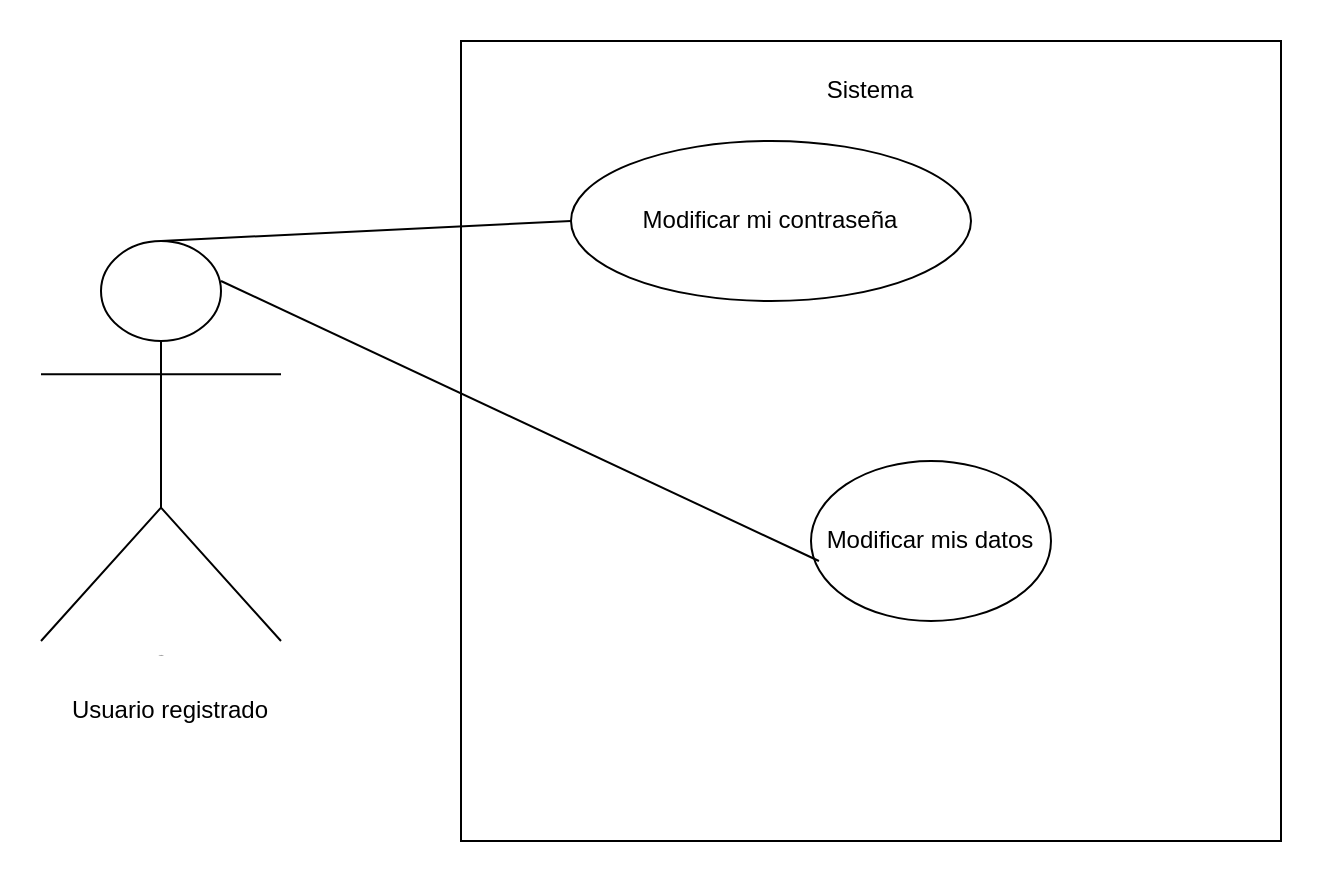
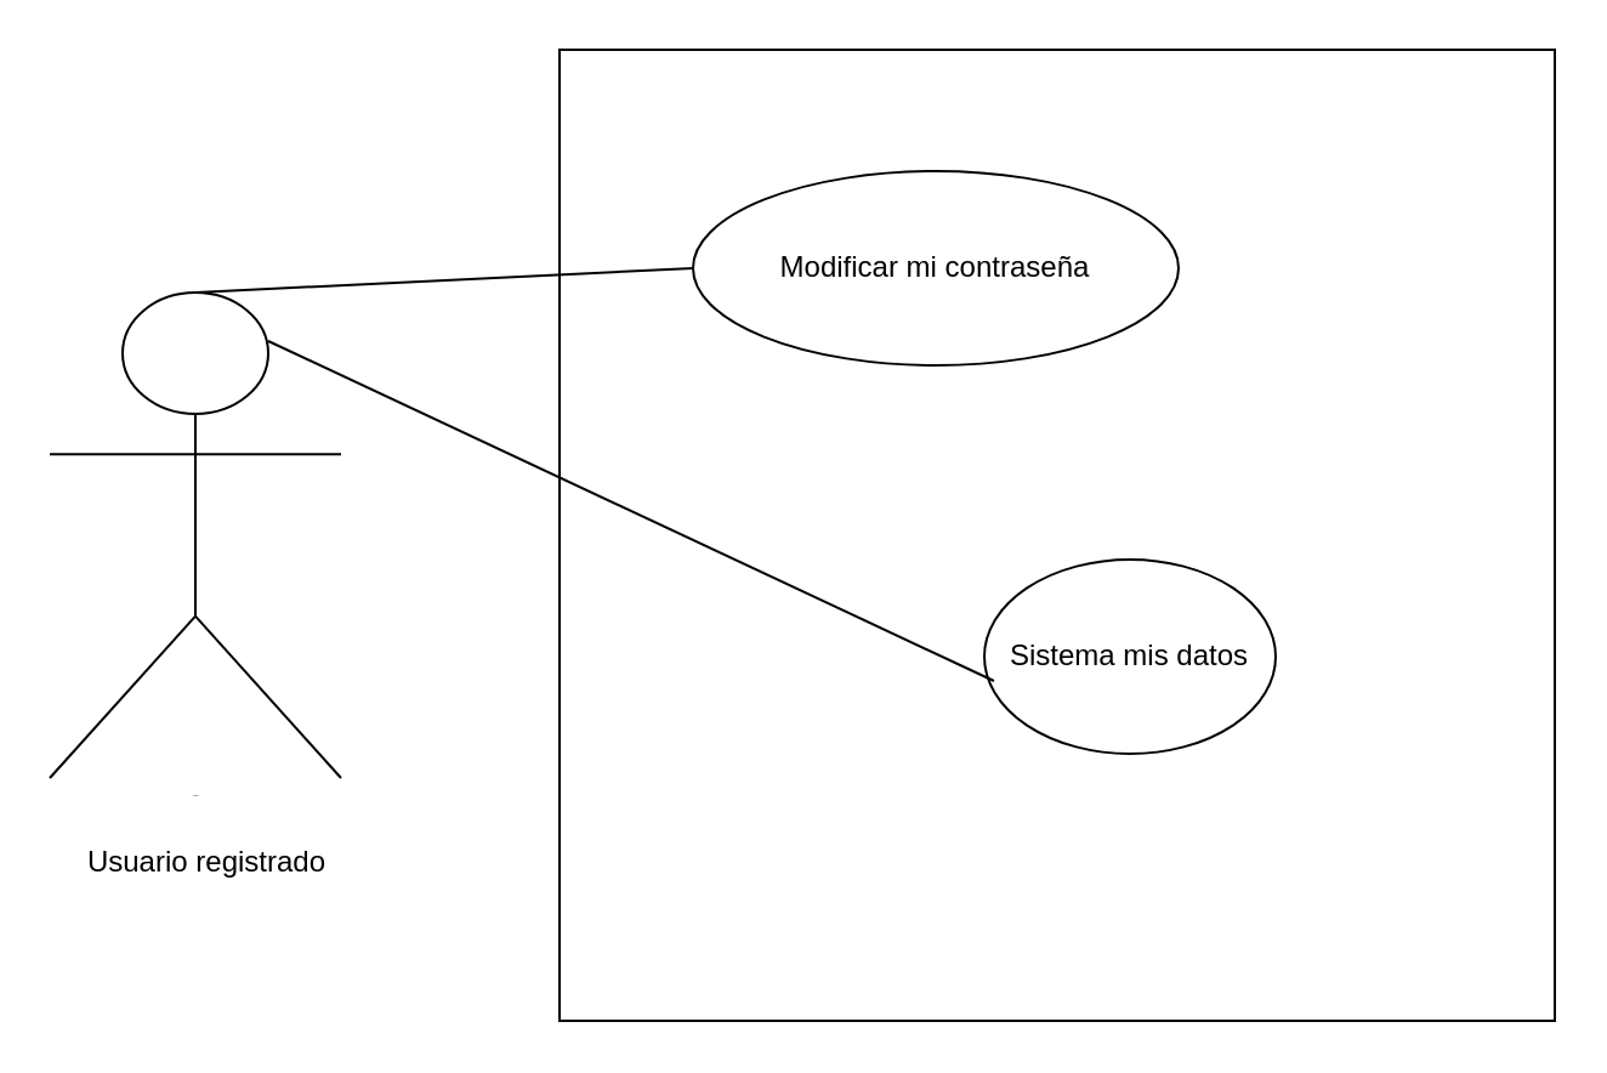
  <mxCell id="0" />
  <mxCell id="1" parent="0" />
  <mxCell id="2" value="Actor" style="shape=umlActor;verticalLabelPosition=bottom;verticalAlign=top;html=1;outlineConnect=0;fontSize=1;" vertex="1" parent="1"><mxGeometry x="20" y="120" width="120" height="200" as="geometry" /></mxCell>
  <mxCell id="3" value="Usuario registrado" style="text;html=1;strokeColor=none;fillColor=none;align=center;verticalAlign=middle;whiteSpace=wrap;rounded=0;" vertex="1" parent="1"><mxGeometry x="20" y="340" width="130" height="30" as="geometry" /></mxCell>
  <mxCell id="4" value="" style="rounded=0;whiteSpace=wrap;html=1;" vertex="1" parent="1"><mxGeometry x="230" width="410" height="400" as="geometry" y="20" /></mxCell>
- <mxCell id="5" value="Sistema" style="text;html=1;strokeColor=none;fillColor=none;align=center;verticalAlign=middle;whiteSpace=wrap;rounded=0;" vertex="1" parent="1"><mxGeometry x="405" y="30" width="60" height="30" as="geometry" /></mxCell>
  <mxCell id="6" value="Modificar mi contraseña" style="ellipse;whiteSpace=wrap;html=1;" vertex="1" parent="1"><mxGeometry x="285" y="70" width="200" height="80" as="geometry" /></mxCell>
- <mxCell id="7" value="Modificar mis datos" style="ellipse;whiteSpace=wrap;html=1;" vertex="1" parent="1"><mxGeometry x="405" y="230" width="120" height="80" as="geometry" /></mxCell>
+ <mxCell id="7" value="Sistema mis datos" style="ellipse;whiteSpace=wrap;html=1;" vertex="1" parent="1"><mxGeometry x="405" y="230" width="120" height="80" as="geometry" /></mxCell>
  <mxCell id="8" value="" style="endArrow=none;html=1;rounded=0;entryX=0.033;entryY=0.625;entryDx=0;entryDy=0;entryPerimeter=0;exitX=0.75;exitY=0.1;exitDx=0;exitDy=0;exitPerimeter=0;" edge="1" parent="1" source="2" target="7"><mxGeometry width="50" height="50" relative="1" as="geometry"><mxPoint x="280" y="400" as="sourcePoint" /><mxPoint x="330" y="350" as="targetPoint" /></mxGeometry></mxCell>
  <mxCell id="9" value="" style="endArrow=none;html=1;rounded=0;entryX=0;entryY=0.5;entryDx=0;entryDy=0;exitX=0.5;exitY=0;exitDx=0;exitDy=0;exitPerimeter=0;" edge="1" parent="1" source="2" target="6"><mxGeometry width="50" height="50" relative="1" as="geometry"><mxPoint x="280" y="400" as="sourcePoint" /><mxPoint x="330" y="350" as="targetPoint" /></mxGeometry></mxCell>
